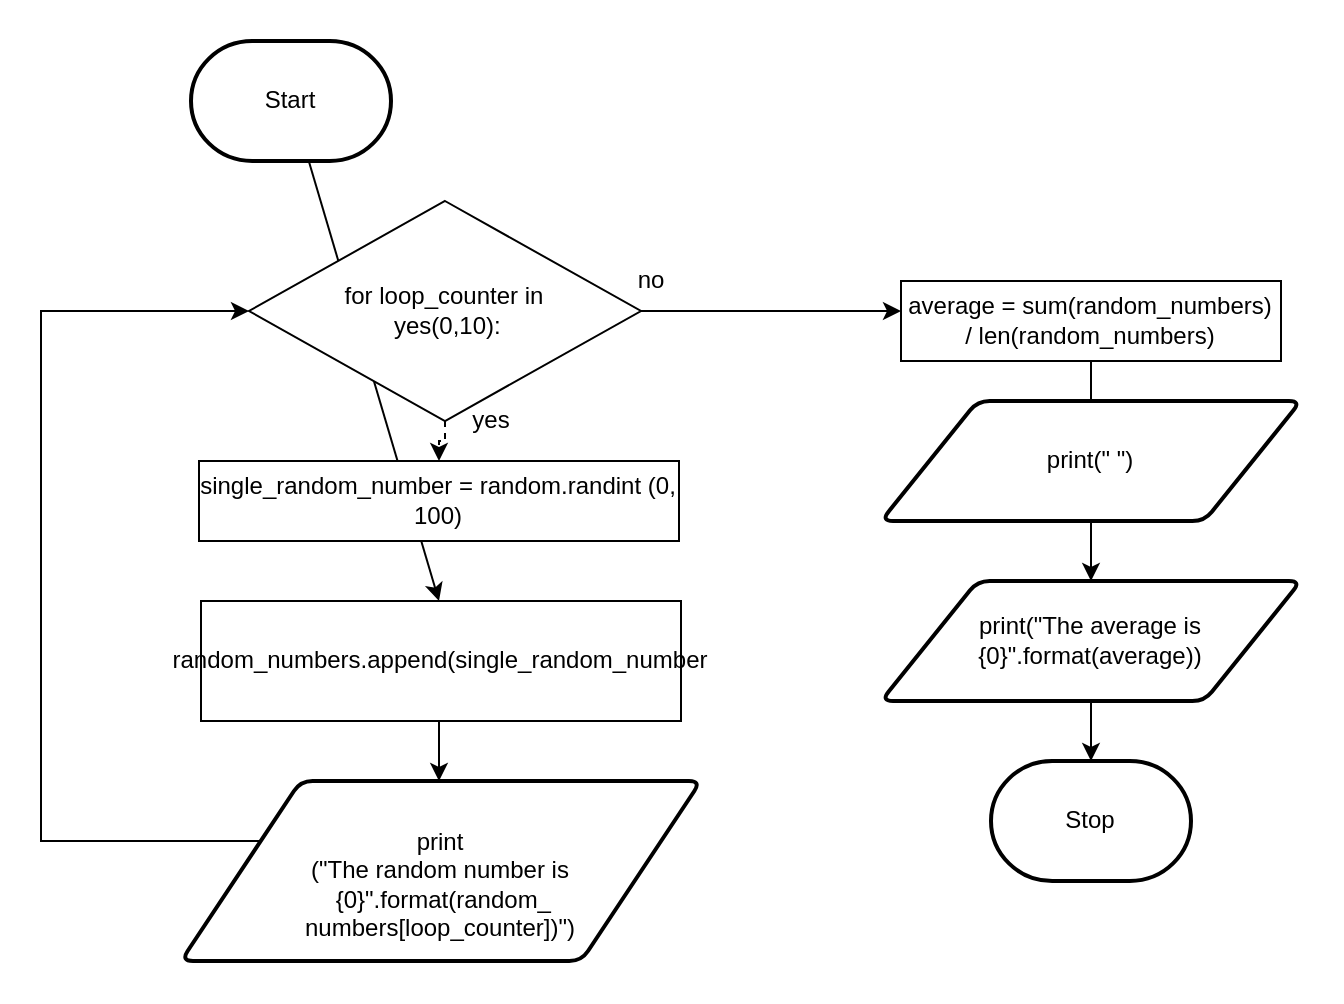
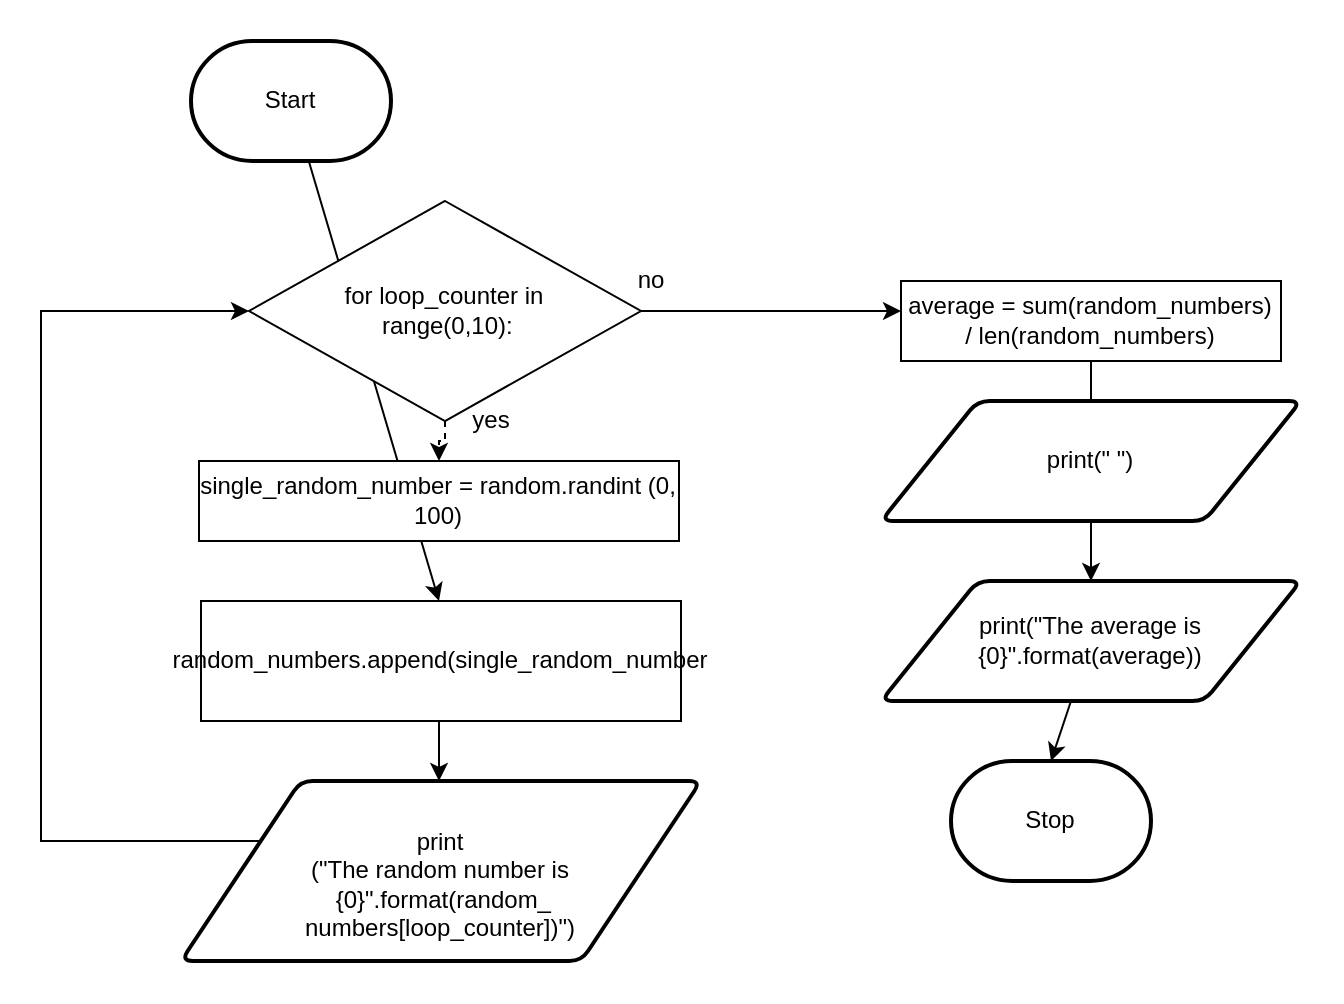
  <mxCell id="0" />
  <mxCell id="1" parent="0" />
  <mxCell id="2" style="edgeStyle=none;html=1;entryX=0.5;entryY=0;entryDx=0;entryDy=0;" edge="1" parent="1" source="3"><mxGeometry relative="1" as="geometry"><mxPoint x="219" y="300" as="targetPoint" /></mxGeometry></mxCell>
  <mxCell id="3" value="Start" style="strokeWidth=2;html=1;shape=mxgraph.flowchart.terminator;whiteSpace=wrap;" vertex="1" parent="1"><mxGeometry x="95" y="20" width="100" height="60" as="geometry" /></mxCell>
  <mxCell id="4" style="edgeStyle=orthogonalEdgeStyle;rounded=0;html=1;entryX=0.5;entryY=0;entryDx=0;entryDy=0;" edge="1" parent="1"><mxGeometry relative="1" as="geometry"><mxPoint x="219" y="360" as="sourcePoint" /><mxPoint x="219" y="390" as="targetPoint" /></mxGeometry></mxCell>
- <mxCell id="5" value="Stop" style="strokeWidth=2;html=1;shape=mxgraph.flowchart.terminator;whiteSpace=wrap;" vertex="1" parent="1"><mxGeometry x="495" y="380" width="100" height="60" as="geometry" /></mxCell>
+ <mxCell id="5" value="Stop" style="strokeWidth=2;html=1;shape=mxgraph.flowchart.terminator;whiteSpace=wrap;" vertex="1" parent="1"><mxGeometry x="475" y="380" width="100" height="60" as="geometry" /></mxCell>
  <mxCell id="6" style="edgeStyle=orthogonalEdgeStyle;html=1;strokeColor=none;rounded=0;" edge="1" parent="1"><mxGeometry relative="1" as="geometry"><mxPoint x="400" y="285" as="targetPoint" /><mxPoint x="314" y="430" as="sourcePoint" /></mxGeometry></mxCell>
  <mxCell id="7" style="edgeStyle=orthogonalEdgeStyle;rounded=0;html=1;" edge="1" parent="1" source="9"><mxGeometry relative="1" as="geometry"><mxPoint x="450" y="155" as="targetPoint" /></mxGeometry></mxCell>
  <mxCell id="8" style="edgeStyle=orthogonalEdgeStyle;rounded=0;html=1;entryX=0.5;entryY=0;entryDx=0;entryDy=0;dashed=1;" edge="1" parent="1" source="9" target="10"><mxGeometry relative="1" as="geometry" /></mxCell>
- <mxCell id="9" value="for loop_counter in&lt;br&gt;&amp;nbsp;yes(0,10):" style="rhombus;whiteSpace=wrap;html=1;" vertex="1" parent="1"><mxGeometry x="124" y="100" width="196" height="110" as="geometry" /></mxCell>
+ <mxCell id="9" value="for loop_counter in&lt;br&gt;&amp;nbsp;range(0,10):" style="rhombus;whiteSpace=wrap;html=1;" vertex="1" parent="1"><mxGeometry x="124" y="100" width="196" height="110" as="geometry" /></mxCell>
  <mxCell id="10" value="single_random_number = random.randint (0, 100)" style="rounded=0;whiteSpace=wrap;html=1;" vertex="1" parent="1"><mxGeometry x="99" y="230" width="240" height="40" as="geometry" /></mxCell>
  <mxCell id="11" value="random_numbers.append(single_random_number" style="rounded=0;whiteSpace=wrap;html=1;" vertex="1" parent="1"><mxGeometry x="100" y="300" width="240" height="60" as="geometry" /></mxCell>
  <mxCell id="12" value="yes" style="text;html=1;resizable=0;autosize=1;align=center;verticalAlign=middle;points=[];fillColor=none;strokeColor=none;rounded=0;" vertex="1" parent="1"><mxGeometry x="230" y="200" width="30" height="20" as="geometry" /></mxCell>
  <mxCell id="13" style="edgeStyle=orthogonalEdgeStyle;html=1;entryX=0;entryY=0.5;entryDx=0;entryDy=0;rounded=0;" edge="1" parent="1" target="9"><mxGeometry relative="1" as="geometry"><Array as="points"><mxPoint x="150" y="420" /><mxPoint x="20" y="420" /><mxPoint x="20" y="155" /></Array><mxPoint x="150.225" y="405" as="sourcePoint" /></mxGeometry></mxCell>
  <mxCell id="14" value="no" style="text;html=1;resizable=0;autosize=1;align=center;verticalAlign=middle;points=[];fillColor=none;strokeColor=none;rounded=0;" vertex="1" parent="1"><mxGeometry x="310" y="130" width="30" height="20" as="geometry" /></mxCell>
  <mxCell id="15" style="edgeStyle=none;html=1;entryX=0.5;entryY=0;entryDx=0;entryDy=0;" edge="1" parent="1" source="16" target="18"><mxGeometry relative="1" as="geometry" /></mxCell>
  <mxCell id="16" value="average = sum(random_numbers) / len(random_numbers)" style="rounded=0;whiteSpace=wrap;html=1;" vertex="1" parent="1"><mxGeometry x="450" y="140" width="190" height="40" as="geometry" /></mxCell>
  <mxCell id="17" style="edgeStyle=none;html=1;entryX=0.5;entryY=0;entryDx=0;entryDy=0;entryPerimeter=0;" edge="1" parent="1" source="18" target="5"><mxGeometry relative="1" as="geometry" /></mxCell>
  <mxCell id="18" value="print(&quot;The average is {0}&quot;.format(average))" style="shape=parallelogram;html=1;strokeWidth=2;perimeter=parallelogramPerimeter;whiteSpace=wrap;rounded=1;arcSize=12;size=0.23;" vertex="1" parent="1"><mxGeometry x="440" y="290" width="210" height="60" as="geometry" /></mxCell>
  <mxCell id="19" value="&lt;br&gt;&lt;span style=&quot;font-family: &amp;#34;helvetica&amp;#34; ; font-size: 12px ; font-style: normal ; font-weight: 400 ; letter-spacing: normal ; text-align: center ; text-indent: 0px ; text-transform: none ; word-spacing: 0px ; display: inline ; float: none&quot;&gt;print&lt;br&gt;(&quot;The random number is&lt;br&gt;&amp;nbsp;{0}&quot;.format(random_&lt;br&gt;numbers[loop_counter])&quot;)&lt;/span&gt;" style="shape=parallelogram;html=1;strokeWidth=2;perimeter=parallelogramPerimeter;whiteSpace=wrap;rounded=1;arcSize=12;size=0.23;" vertex="1" parent="1"><mxGeometry x="90" y="390" width="260" height="90" as="geometry" /></mxCell>
  <mxCell id="20" value="print(&quot; &quot;)" style="shape=parallelogram;html=1;strokeWidth=2;perimeter=parallelogramPerimeter;whiteSpace=wrap;rounded=1;arcSize=12;size=0.23;" vertex="1" parent="1"><mxGeometry x="440" y="200" width="210" height="60" as="geometry" /></mxCell>
